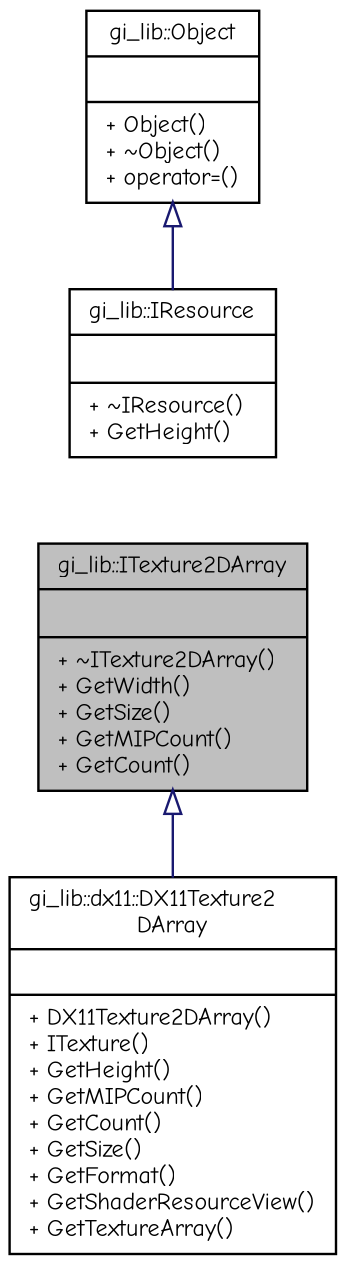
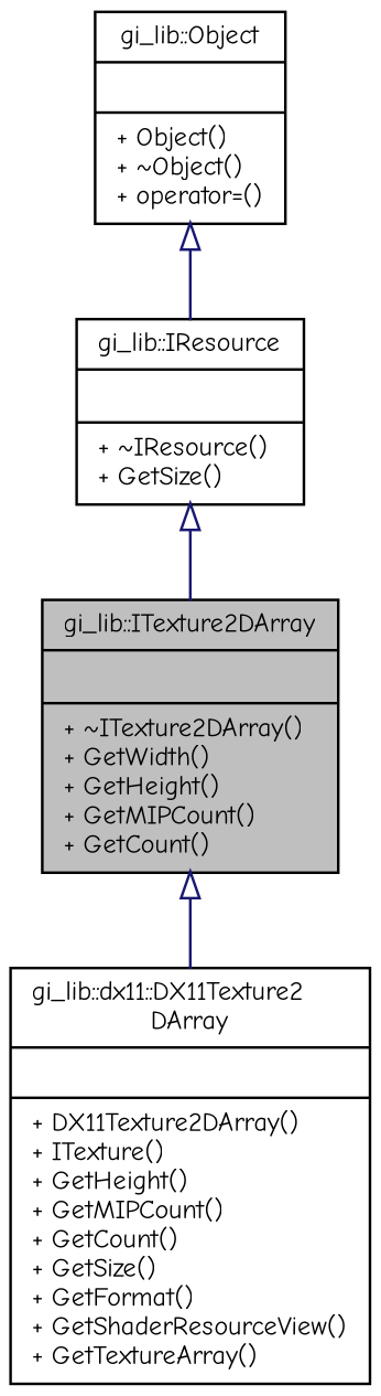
  digraph {
    fontname="Comic Neue"
    node [color=black fillcolor=white fontname="Comic Neue" fontsize=10 shape=record style=filled]
    edge [arrowtail=onormal color=midnightblue dir=back fontname="Comic Neue" fontsize=10 labelfontname=Helvetica labelfontsize=10 style=solid]
-   n1 [fillcolor=grey75 fontcolor=black height=0.2 label="{gi_lib::ITexture2DArray\n||+ ~ITexture2DArray()\l+ GetWidth()\l+ GetSize()\l+ GetMIPCount()\l+ GetCount()\l}" width=0.4]
+   n1 [fillcolor=grey75 fontcolor=black height=0.2 label="{gi_lib::ITexture2DArray\n||+ ~ITexture2DArray()\l+ GetWidth()\l+ GetHeight()\l+ GetMIPCount()\l+ GetCount()\l}" width=0.4]
    n2 [height=0.2 label="{gi_lib::dx11::DX11Texture2\lDArray\n||+ DX11Texture2DArray()\l+ ITexture()\l+ GetHeight()\l+ GetMIPCount()\l+ GetCount()\l+ GetSize()\l+ GetFormat()\l+ GetShaderResourceView()\l+ GetTextureArray()\l}" width=0.4]
-   n3 [height=0.2 label="{gi_lib::IResource\n||+ ~IResource()\l+ GetHeight()\l}" width=0.4]
+   n3 [height=0.2 label="{gi_lib::IResource\n||+ ~IResource()\l+ GetSize()\l}" width=0.4]
    n4 [height=0.2 label="{gi_lib::Object\n||+ Object()\l+ ~Object()\l+ operator=()\l}" width=0.4]
    n1 -> n2
+   n3 -> n1
    n4 -> n3
  }
